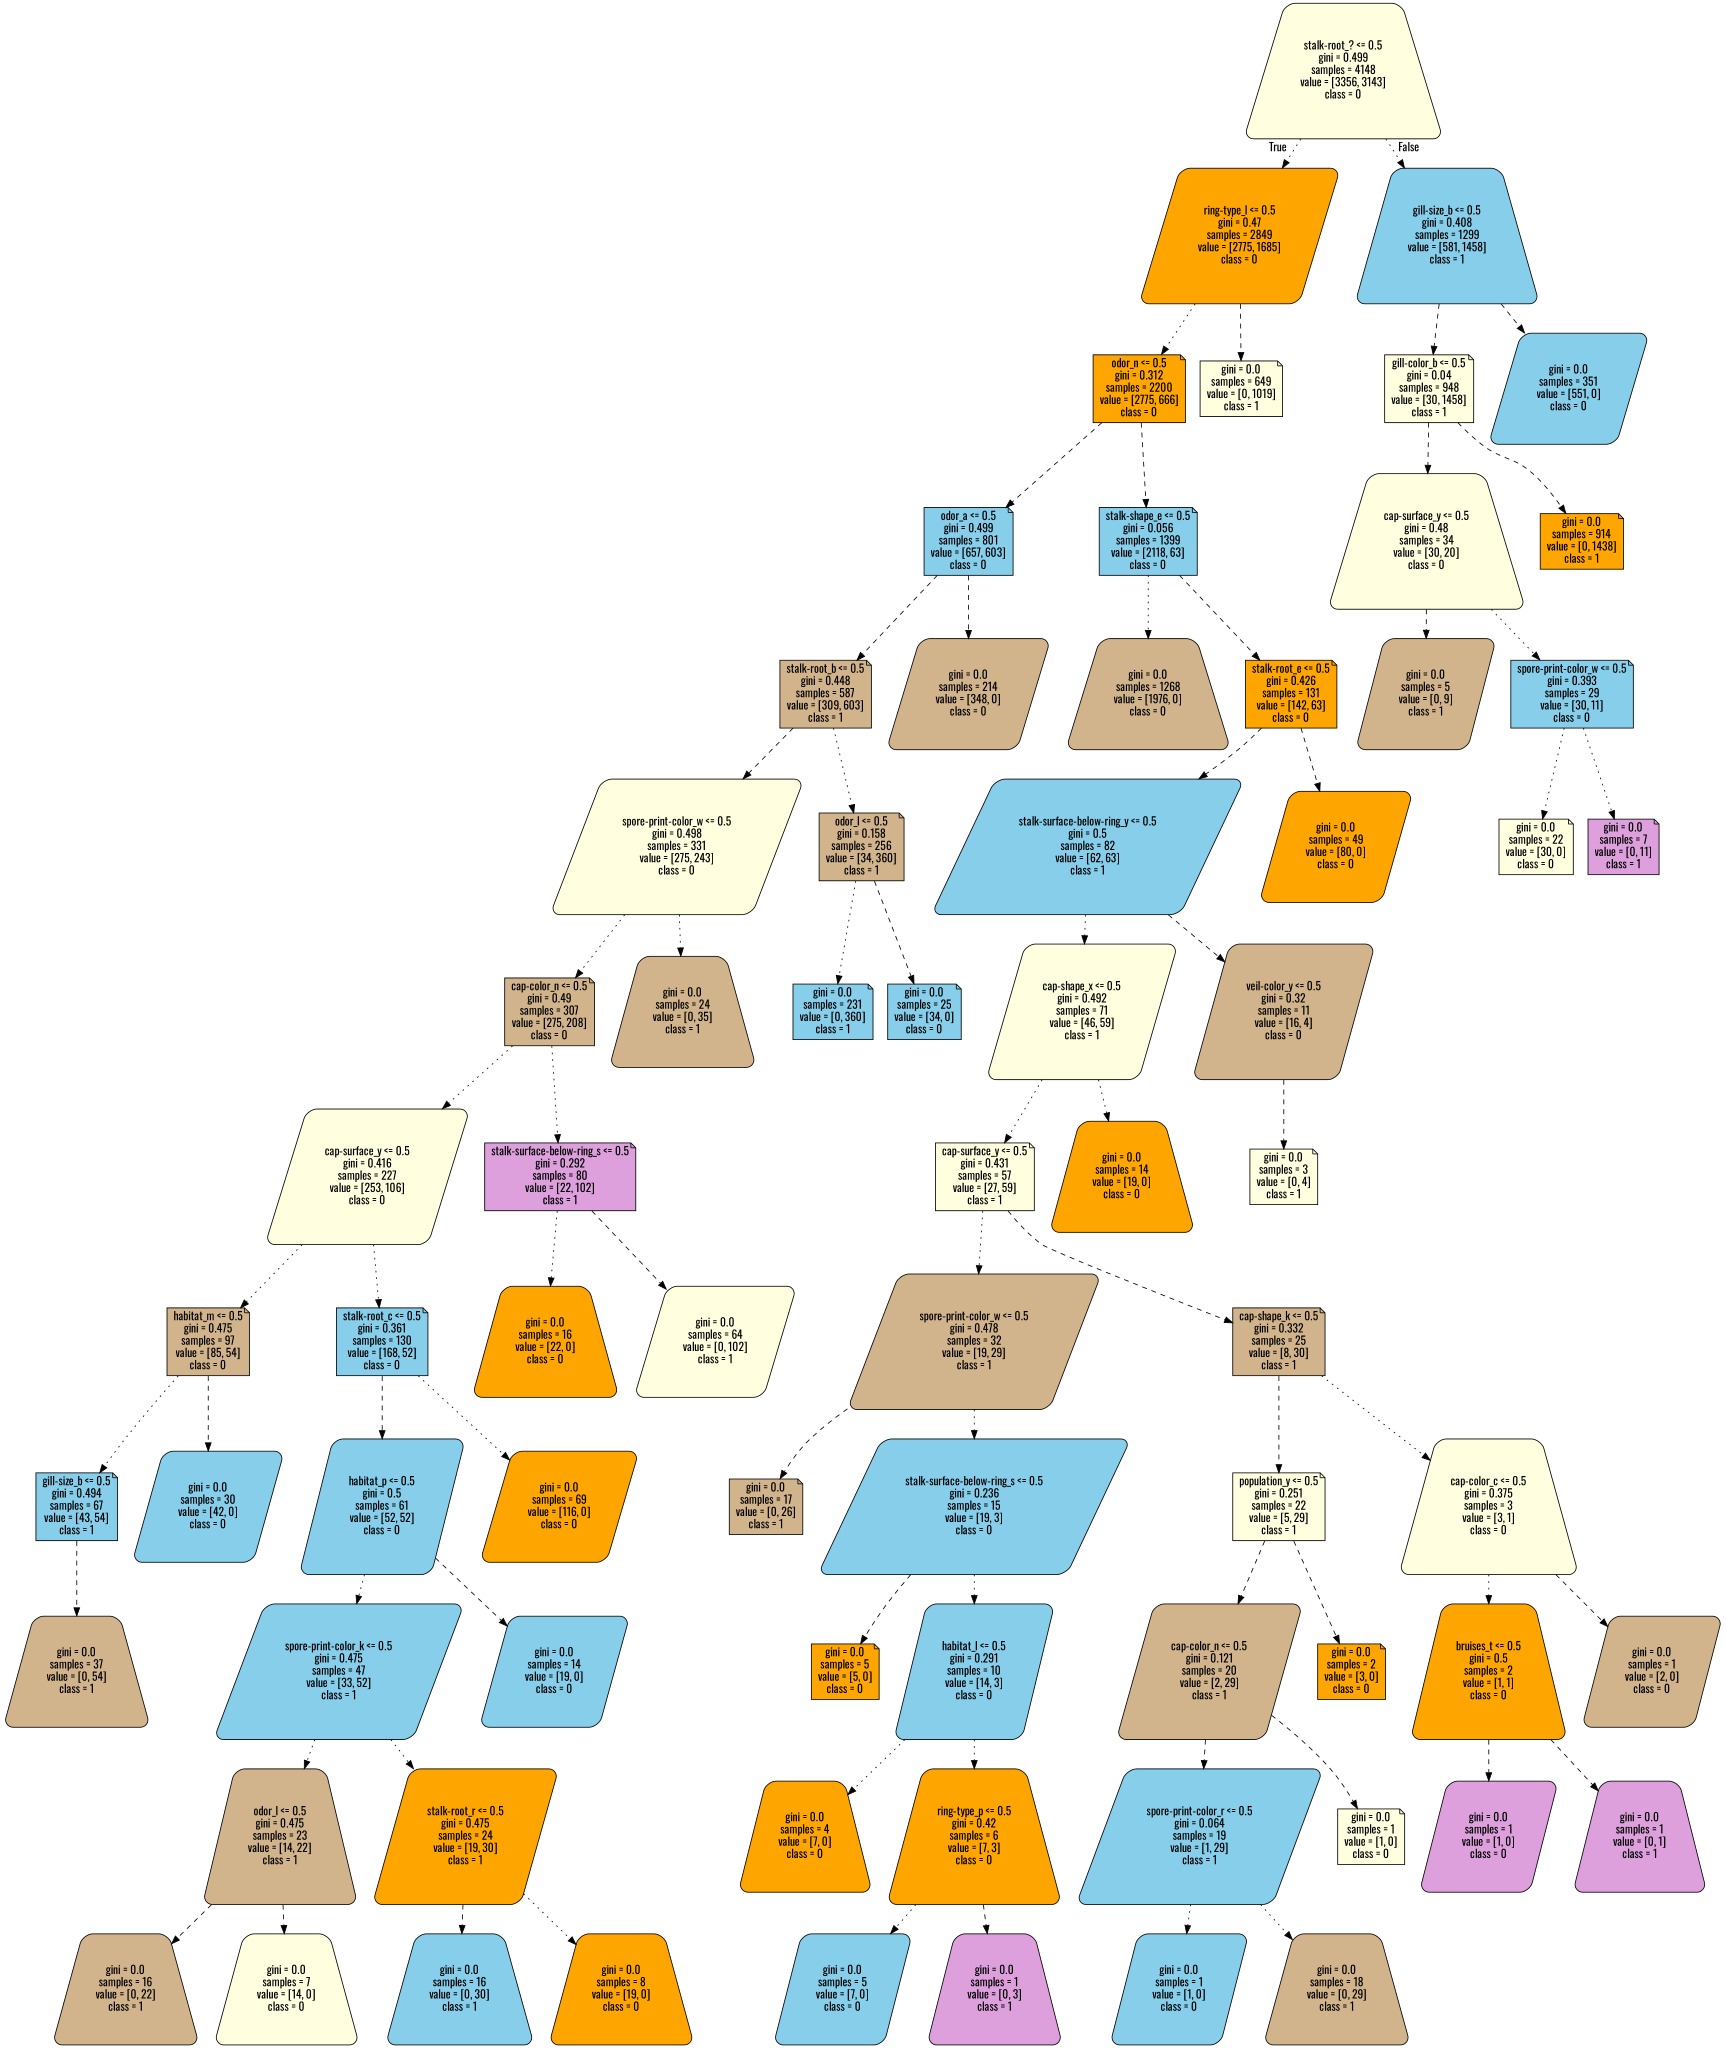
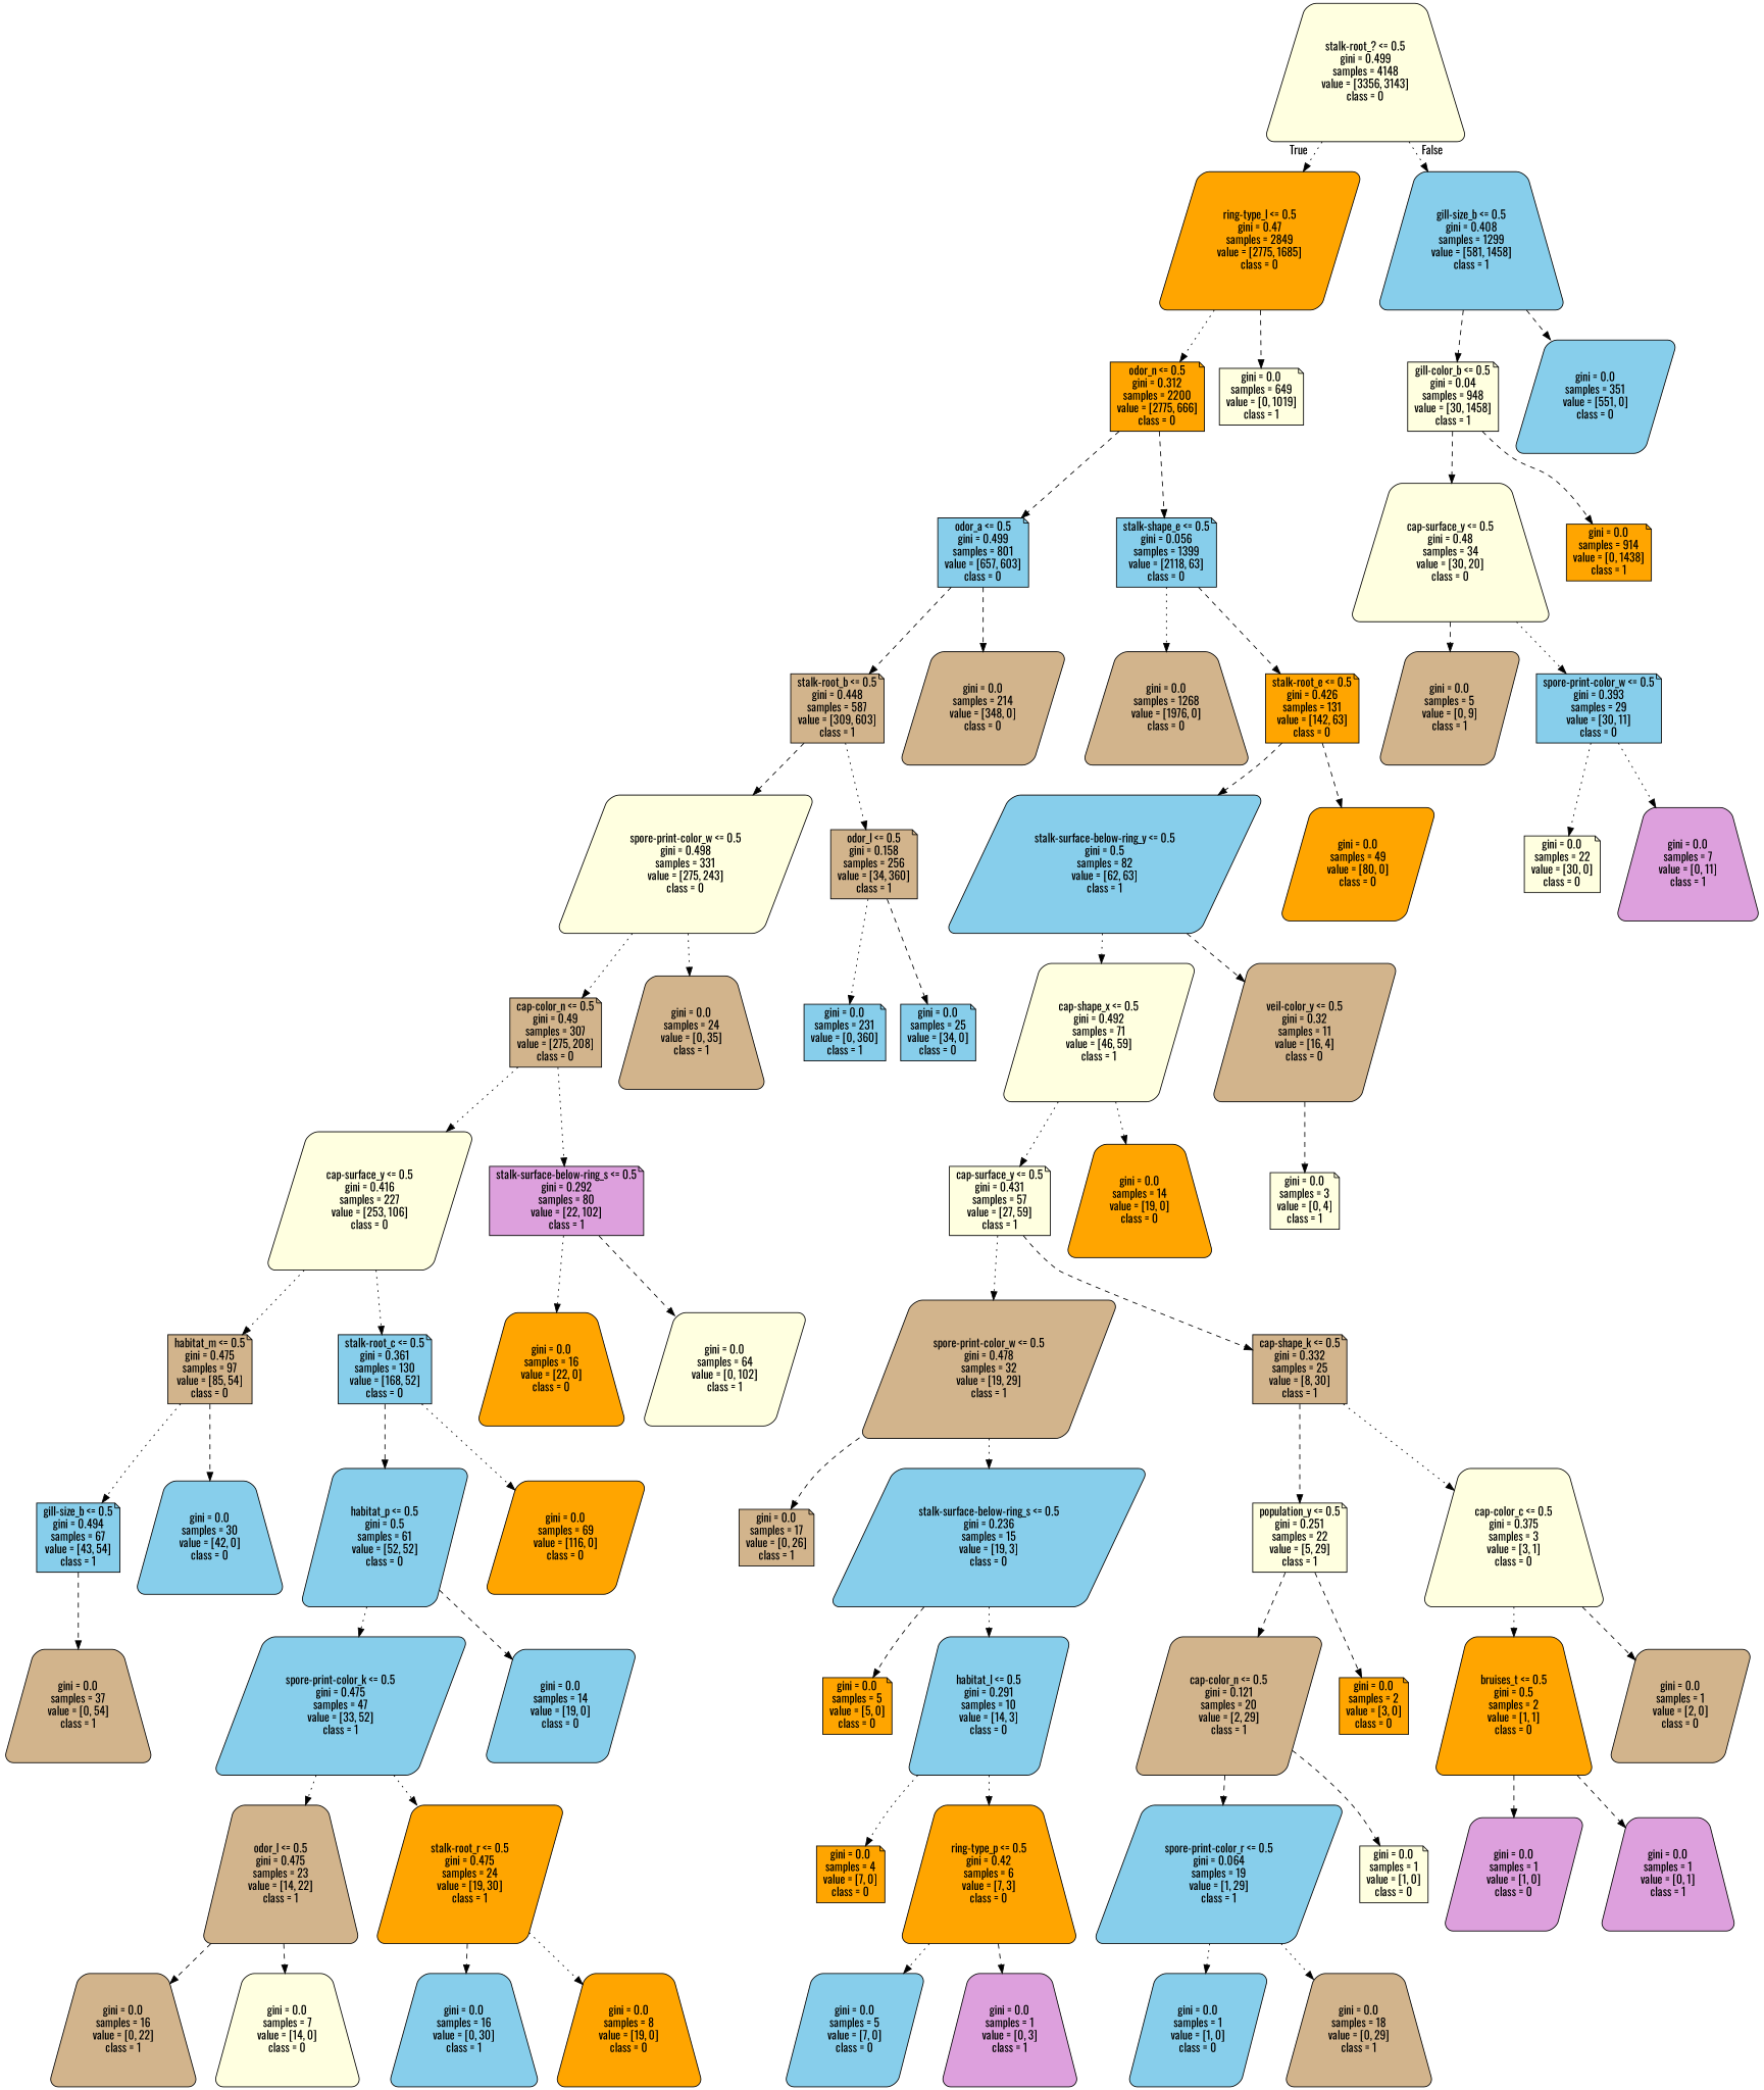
  digraph {
    fontname=Oswald
    node [color=black fillcolor=skyblue fontname=Oswald shape=parallelogram style="filled, rounded"]
    edge [fontname=Oswald style=dashed]
    n1 [fillcolor=lightyellow label="stalk-root_? <= 0.5\ngini = 0.499\nsamples = 4148\nvalue = [3356, 3143]\nclass = 0" shape=trapezium]
    n2 [fillcolor=orange label="ring-type_l <= 0.5\ngini = 0.47\nsamples = 2849\nvalue = [2775, 1685]\nclass = 0"]
    n3 [label="gill-size_b <= 0.5\ngini = 0.408\nsamples = 1299\nvalue = [581, 1458]\nclass = 1" shape=trapezium]
    n4 [fillcolor=orange label="odor_n <= 0.5\ngini = 0.312\nsamples = 2200\nvalue = [2775, 666]\nclass = 0" shape=note]
    n5 [fillcolor=lightyellow label="gini = 0.0\nsamples = 649\nvalue = [0, 1019]\nclass = 1" shape=note]
    n6 [fillcolor=lightyellow label="gill-color_b <= 0.5\ngini = 0.04\nsamples = 948\nvalue = [30, 1458]\nclass = 1" shape=note]
    n7 [label="gini = 0.0\nsamples = 351\nvalue = [551, 0]\nclass = 0"]
    n8 [label="odor_a <= 0.5\ngini = 0.499\nsamples = 801\nvalue = [657, 603]\nclass = 0" shape=note]
    n9 [label="stalk-shape_e <= 0.5\ngini = 0.056\nsamples = 1399\nvalue = [2118, 63]\nclass = 0" shape=note]
    n10 [fillcolor=tan label="stalk-root_b <= 0.5\ngini = 0.448\nsamples = 587\nvalue = [309, 603]\nclass = 1" shape=note]
    n11 [fillcolor=tan label="gini = 0.0\nsamples = 214\nvalue = [348, 0]\nclass = 0"]
    n12 [fillcolor=tan label="gini = 0.0\nsamples = 1268\nvalue = [1976, 0]\nclass = 0" shape=trapezium]
    n13 [fillcolor=orange label="stalk-root_e <= 0.5\ngini = 0.426\nsamples = 131\nvalue = [142, 63]\nclass = 0" shape=note]
    n14 [fillcolor=lightyellow label="spore-print-color_w <= 0.5\ngini = 0.498\nsamples = 331\nvalue = [275, 243]\nclass = 0"]
    n15 [fillcolor=tan label="odor_l <= 0.5\ngini = 0.158\nsamples = 256\nvalue = [34, 360]\nclass = 1" shape=note]
    n16 [fillcolor=tan label="cap-color_n <= 0.5\ngini = 0.49\nsamples = 307\nvalue = [275, 208]\nclass = 0" shape=note]
    n17 [fillcolor=tan label="gini = 0.0\nsamples = 24\nvalue = [0, 35]\nclass = 1" shape=trapezium]
    n18 [label="gini = 0.0\nsamples = 231\nvalue = [0, 360]\nclass = 1" shape=note]
    n19 [label="gini = 0.0\nsamples = 25\nvalue = [34, 0]\nclass = 0" shape=note]
    n20 [fillcolor=lightyellow label="cap-surface_y <= 0.5\ngini = 0.416\nsamples = 227\nvalue = [253, 106]\nclass = 0"]
    n21 [fillcolor=plum label="stalk-surface-below-ring_s <= 0.5\ngini = 0.292\nsamples = 80\nvalue = [22, 102]\nclass = 1" shape=note]
    n22 [fillcolor=tan label="habitat_m <= 0.5\ngini = 0.475\nsamples = 97\nvalue = [85, 54]\nclass = 0" shape=note]
    n23 [label="stalk-root_c <= 0.5\ngini = 0.361\nsamples = 130\nvalue = [168, 52]\nclass = 0" shape=note]
    n24 [fillcolor=orange label="gini = 0.0\nsamples = 16\nvalue = [22, 0]\nclass = 0" shape=trapezium]
    n25 [fillcolor=lightyellow label="gini = 0.0\nsamples = 64\nvalue = [0, 102]\nclass = 1"]
    n26 [label="gill-size_b <= 0.5\ngini = 0.494\nsamples = 67\nvalue = [43, 54]\nclass = 1" shape=note]
-   n27 [label="gini = 0.0\nsamples = 30\nvalue = [42, 0]\nclass = 0"]
+   n27 [label="gini = 0.0\nsamples = 30\nvalue = [42, 0]\nclass = 0" shape=trapezium]
    n28 [label="habitat_p <= 0.5\ngini = 0.5\nsamples = 61\nvalue = [52, 52]\nclass = 0"]
    n29 [fillcolor=orange label="gini = 0.0\nsamples = 69\nvalue = [116, 0]\nclass = 0"]
    n30 [fillcolor=tan label="gini = 0.0\nsamples = 37\nvalue = [0, 54]\nclass = 1" shape=trapezium]
    n31 [label="spore-print-color_k <= 0.5\ngini = 0.475\nsamples = 47\nvalue = [33, 52]\nclass = 1"]
    n32 [label="gini = 0.0\nsamples = 14\nvalue = [19, 0]\nclass = 0"]
    n33 [fillcolor=tan label="odor_l <= 0.5\ngini = 0.475\nsamples = 23\nvalue = [14, 22]\nclass = 1" shape=trapezium]
    n34 [fillcolor=orange label="stalk-root_r <= 0.5\ngini = 0.475\nsamples = 24\nvalue = [19, 30]\nclass = 1"]
    n35 [fillcolor=tan label="gini = 0.0\nsamples = 16\nvalue = [0, 22]\nclass = 1" shape=trapezium]
    n36 [fillcolor=lightyellow label="gini = 0.0\nsamples = 7\nvalue = [14, 0]\nclass = 0" shape=trapezium]
    n37 [label="gini = 0.0\nsamples = 16\nvalue = [0, 30]\nclass = 1" shape=trapezium]
    n38 [fillcolor=orange label="gini = 0.0\nsamples = 8\nvalue = [19, 0]\nclass = 0" shape=trapezium]
    n39 [label="stalk-surface-below-ring_y <= 0.5\ngini = 0.5\nsamples = 82\nvalue = [62, 63]\nclass = 1"]
    n40 [fillcolor=orange label="gini = 0.0\nsamples = 49\nvalue = [80, 0]\nclass = 0"]
    n41 [fillcolor=lightyellow label="cap-shape_x <= 0.5\ngini = 0.492\nsamples = 71\nvalue = [46, 59]\nclass = 1"]
    n42 [fillcolor=tan label="veil-color_y <= 0.5\ngini = 0.32\nsamples = 11\nvalue = [16, 4]\nclass = 0"]
    n43 [fillcolor=lightyellow label="cap-surface_y <= 0.5\ngini = 0.431\nsamples = 57\nvalue = [27, 59]\nclass = 1" shape=note]
    n44 [fillcolor=orange label="gini = 0.0\nsamples = 14\nvalue = [19, 0]\nclass = 0" shape=trapezium]
    n45 [fillcolor=lightyellow label="gini = 0.0\nsamples = 3\nvalue = [0, 4]\nclass = 1" shape=note]
    n46 [fillcolor=tan label="spore-print-color_w <= 0.5\ngini = 0.478\nsamples = 32\nvalue = [19, 29]\nclass = 1"]
    n47 [fillcolor=tan label="cap-shape_k <= 0.5\ngini = 0.332\nsamples = 25\nvalue = [8, 30]\nclass = 1" shape=note]
    n48 [fillcolor=tan label="gini = 0.0\nsamples = 17\nvalue = [0, 26]\nclass = 1" shape=note]
    n49 [label="stalk-surface-below-ring_s <= 0.5\ngini = 0.236\nsamples = 15\nvalue = [19, 3]\nclass = 0"]
    n50 [fillcolor=lightyellow label="population_y <= 0.5\ngini = 0.251\nsamples = 22\nvalue = [5, 29]\nclass = 1" shape=note]
    n51 [fillcolor=lightyellow label="cap-color_c <= 0.5\ngini = 0.375\nsamples = 3\nvalue = [3, 1]\nclass = 0" shape=trapezium]
    n52 [fillcolor=orange label="gini = 0.0\nsamples = 5\nvalue = [5, 0]\nclass = 0" shape=note]
    n53 [label="habitat_l <= 0.5\ngini = 0.291\nsamples = 10\nvalue = [14, 3]\nclass = 0"]
-   n54 [fillcolor=orange label="gini = 0.0\nsamples = 4\nvalue = [7, 0]\nclass = 0" shape=trapezium]
+   n54 [fillcolor=orange label="gini = 0.0\nsamples = 4\nvalue = [7, 0]\nclass = 0" shape=note]
    n55 [fillcolor=orange label="ring-type_p <= 0.5\ngini = 0.42\nsamples = 6\nvalue = [7, 3]\nclass = 0" shape=trapezium]
    n56 [label="gini = 0.0\nsamples = 5\nvalue = [7, 0]\nclass = 0"]
    n57 [fillcolor=plum label="gini = 0.0\nsamples = 1\nvalue = [0, 3]\nclass = 1" shape=trapezium]
    n58 [fillcolor=tan label="cap-color_n <= 0.5\ngini = 0.121\nsamples = 20\nvalue = [2, 29]\nclass = 1"]
    n59 [fillcolor=orange label="gini = 0.0\nsamples = 2\nvalue = [3, 0]\nclass = 0" shape=note]
    n60 [fillcolor=orange label="bruises_t <= 0.5\ngini = 0.5\nsamples = 2\nvalue = [1, 1]\nclass = 0" shape=trapezium]
    n61 [fillcolor=tan label="gini = 0.0\nsamples = 1\nvalue = [2, 0]\nclass = 0"]
    n62 [label="spore-print-color_r <= 0.5\ngini = 0.064\nsamples = 19\nvalue = [1, 29]\nclass = 1"]
    n63 [fillcolor=lightyellow label="gini = 0.0\nsamples = 1\nvalue = [1, 0]\nclass = 0" shape=note]
    n64 [label="gini = 0.0\nsamples = 1\nvalue = [1, 0]\nclass = 0"]
    n65 [fillcolor=tan label="gini = 0.0\nsamples = 18\nvalue = [0, 29]\nclass = 1" shape=trapezium]
    n66 [fillcolor=plum label="gini = 0.0\nsamples = 1\nvalue = [1, 0]\nclass = 0"]
    n67 [fillcolor=plum label="gini = 0.0\nsamples = 1\nvalue = [0, 1]\nclass = 1" shape=trapezium]
    n68 [fillcolor=lightyellow label="cap-surface_y <= 0.5\ngini = 0.48\nsamples = 34\nvalue = [30, 20]\nclass = 0" shape=trapezium]
    n69 [fillcolor=orange label="gini = 0.0\nsamples = 914\nvalue = [0, 1438]\nclass = 1" shape=note]
    n70 [fillcolor=tan label="gini = 0.0\nsamples = 5\nvalue = [0, 9]\nclass = 1"]
    n71 [label="spore-print-color_w <= 0.5\ngini = 0.393\nsamples = 29\nvalue = [30, 11]\nclass = 0" shape=note]
    n72 [fillcolor=lightyellow label="gini = 0.0\nsamples = 22\nvalue = [30, 0]\nclass = 0" shape=note]
-   n73 [fillcolor=plum label="gini = 0.0\nsamples = 7\nvalue = [0, 11]\nclass = 1" shape=note]
+   n73 [fillcolor=plum label="gini = 0.0\nsamples = 7\nvalue = [0, 11]\nclass = 1" shape=trapezium]
    n1 -> n2 [headlabel=True labelangle=45 labeldistance=2.5 style=dotted]
    n1 -> n3 [headlabel=False labelangle=-45 labeldistance=2.5 style=dotted]
    n2 -> n4 [style=dotted]
    n2 -> n5
    n3 -> n6
    n3 -> n7
    n4 -> n8
    n4 -> n9
    n6 -> n68
    n6 -> n69
    n8 -> n10
    n8 -> n11
    n9 -> n12 [style=dotted]
    n9 -> n13
    n10 -> n14
    n10 -> n15 [style=dotted]
    n13 -> n39
    n13 -> n40
    n14 -> n16 [style=dotted]
    n14 -> n17 [style=dotted]
    n15 -> n18 [style=dotted]
    n15 -> n19
    n16 -> n20 [style=dotted]
    n16 -> n21 [style=dotted]
    n20 -> n22 [style=dotted]
    n20 -> n23 [style=dotted]
    n21 -> n24 [style=dotted]
    n21 -> n25
    n22 -> n26 [style=dotted]
    n22 -> n27
    n23 -> n28
    n23 -> n29 [style=dotted]
    n26 -> n30
    n28 -> n31 [style=dotted]
    n28 -> n32
    n31 -> n33 [style=dotted]
    n31 -> n34 [style=dotted]
    n33 -> n35
    n33 -> n36
    n34 -> n37
    n34 -> n38 [style=dotted]
    n39 -> n41 [style=dotted]
    n39 -> n42
    n41 -> n43 [style=dotted]
    n41 -> n44 [style=dotted]
    n42 -> n45
    n43 -> n46 [style=dotted]
    n43 -> n47
    n46 -> n48
    n46 -> n49 [style=dotted]
    n47 -> n50
    n47 -> n51 [style=dotted]
    n49 -> n52
    n49 -> n53 [style=dotted]
    n50 -> n58
    n50 -> n59
    n51 -> n60 [style=dotted]
    n51 -> n61
    n53 -> n54 [style=dotted]
    n53 -> n55 [style=dotted]
    n55 -> n56 [style=dotted]
    n55 -> n57
    n58 -> n62
    n58 -> n63
    n60 -> n66
    n60 -> n67
    n62 -> n64 [style=dotted]
    n62 -> n65 [style=dotted]
    n68 -> n70
    n68 -> n71 [style=dotted]
    n71 -> n72 [style=dotted]
    n71 -> n73 [style=dotted]
  }
